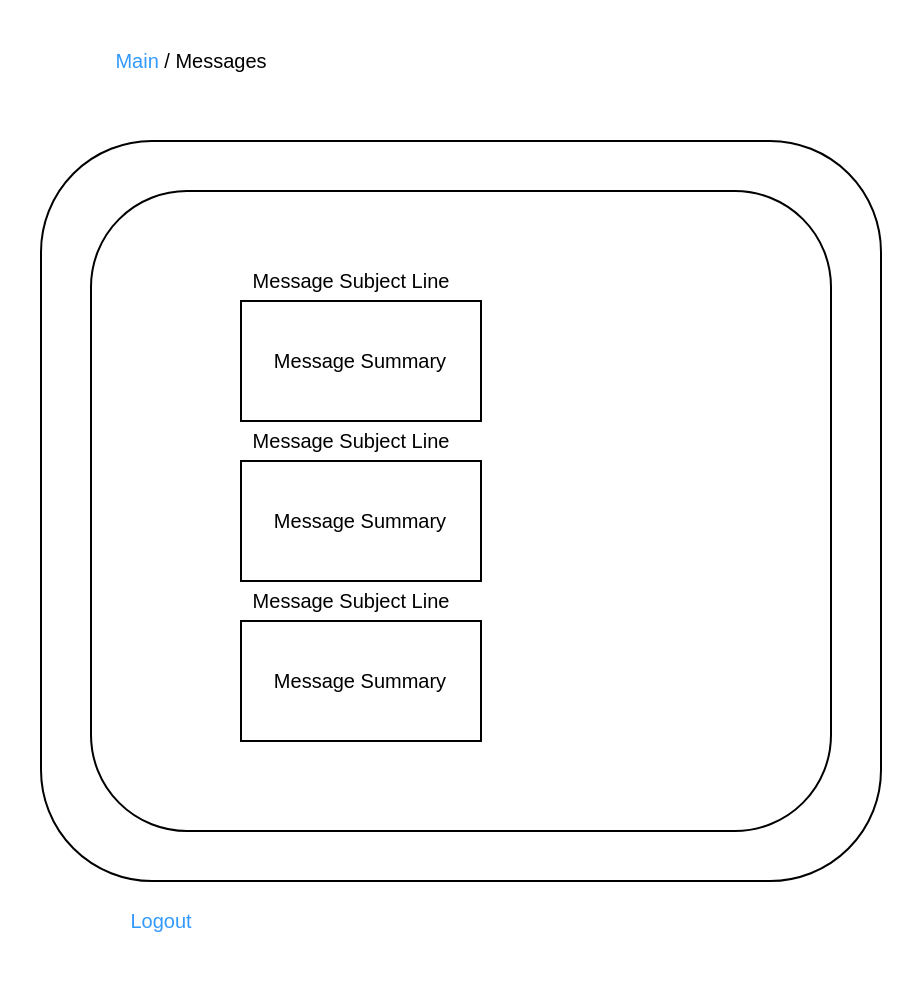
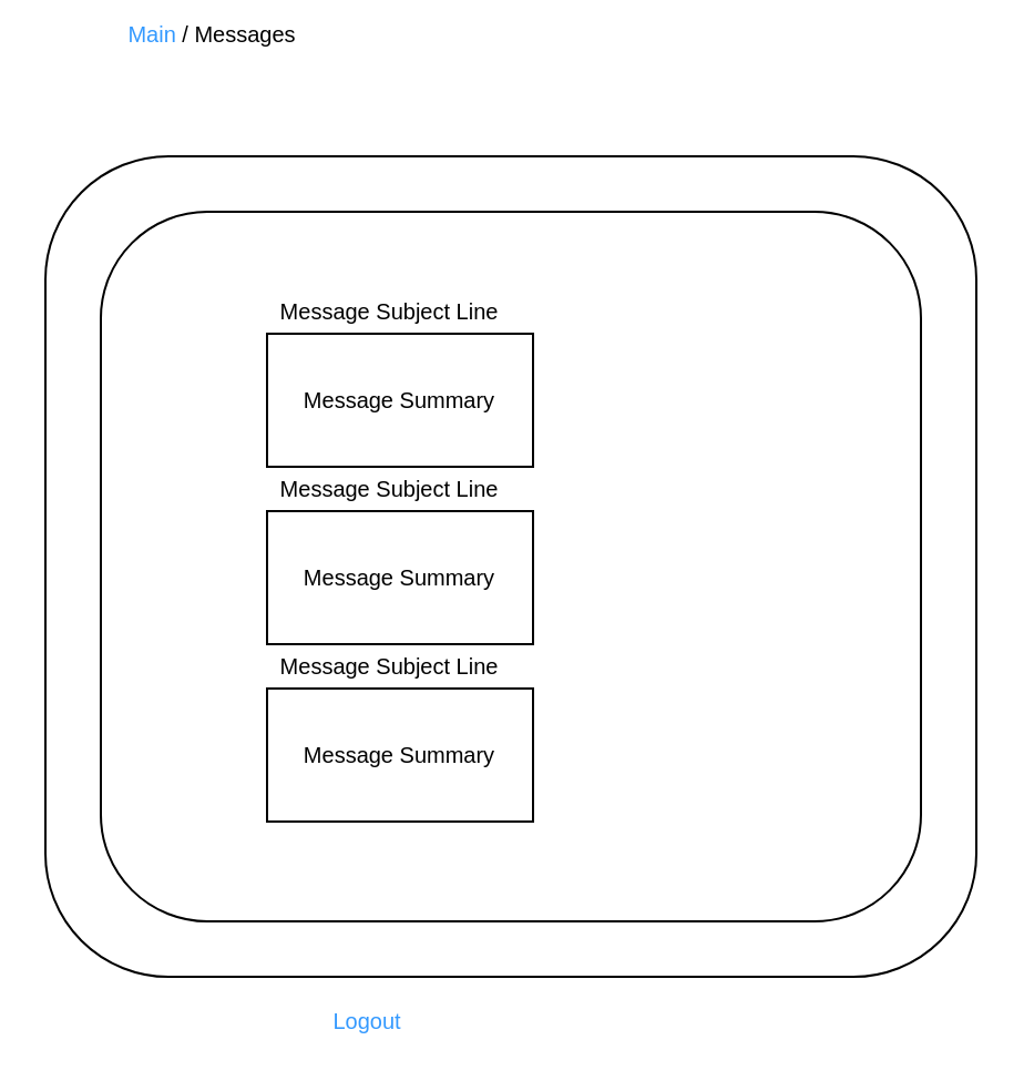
  <mxCell id="0" />
  <mxCell id="1" parent="0" />
  <mxCell id="2" value="" style="rounded=1;whiteSpace=wrap;html=1;" vertex="1" parent="1"><mxGeometry x="20" y="70" width="420" height="370" as="geometry" /></mxCell>
  <mxCell id="3" value="" style="rounded=1;whiteSpace=wrap;html=1;" vertex="1" parent="1"><mxGeometry x="45" y="95" width="370" height="320" as="geometry" /></mxCell>
- <mxCell id="4" value="&lt;font color=&quot;#3399ff&quot;&gt;Main &lt;/font&gt;/ Messages" style="text;html=1;align=center;verticalAlign=middle;resizable=0;points=[];autosize=1;fontSize=10;" vertex="1" parent="1"><mxGeometry x="50" y="20" width="90" height="20" as="geometry" /></mxCell>
- <mxCell id="5" value="&lt;font color=&quot;#3399ff&quot;&gt;Logout&lt;/font&gt;" style="text;html=1;align=center;verticalAlign=middle;resizable=0;points=[];autosize=1;fontSize=10;" vertex="1" parent="1"><mxGeometry x="55" y="450" width="50" height="20" as="geometry" /></mxCell>
+ <mxCell id="4" value="&lt;font color=&quot;#3399ff&quot;&gt;Main &lt;/font&gt;/ Messages" style="text;html=1;align=center;verticalAlign=middle;resizable=0;points=[];autosize=1;fontSize=10;" vertex="1" parent="1"><mxGeometry x="50" y="5" width="90" height="20" as="geometry" /></mxCell>
+ <mxCell id="5" value="&lt;font color=&quot;#3399ff&quot;&gt;Logout&lt;/font&gt;" style="text;html=1;align=center;verticalAlign=middle;resizable=0;points=[];autosize=1;fontSize=10;" vertex="1" parent="1"><mxGeometry x="140" y="450" width="50" height="20" as="geometry" /></mxCell>
  <mxCell id="6" value="Message Summary" style="rounded=0;whiteSpace=wrap;html=1;fontSize=10;" vertex="1" parent="1"><mxGeometry x="120" y="150" width="120" height="60" as="geometry" /></mxCell>
  <mxCell id="7" value="Message Subject Line" style="text;html=1;align=center;verticalAlign=middle;resizable=0;points=[];autosize=1;fontSize=10;" vertex="1" parent="1"><mxGeometry x="120" y="130" width="110" height="20" as="geometry" /></mxCell>
  <mxCell id="8" value="Message Summary" style="rounded=0;whiteSpace=wrap;html=1;fontSize=10;" vertex="1" parent="1"><mxGeometry x="120" y="230" width="120" height="60" as="geometry" /></mxCell>
  <mxCell id="9" value="Message Subject Line" style="text;html=1;align=center;verticalAlign=middle;resizable=0;points=[];autosize=1;fontSize=10;" vertex="1" parent="1"><mxGeometry x="120" y="210" width="110" height="20" as="geometry" /></mxCell>
  <mxCell id="10" value="Message Summary" style="rounded=0;whiteSpace=wrap;html=1;fontSize=10;" vertex="1" parent="1"><mxGeometry x="120" y="310" width="120" height="60" as="geometry" /></mxCell>
  <mxCell id="11" value="Message Subject Line" style="text;html=1;align=center;verticalAlign=middle;resizable=0;points=[];autosize=1;fontSize=10;" vertex="1" parent="1"><mxGeometry x="120" y="290" width="110" height="20" as="geometry" /></mxCell>
